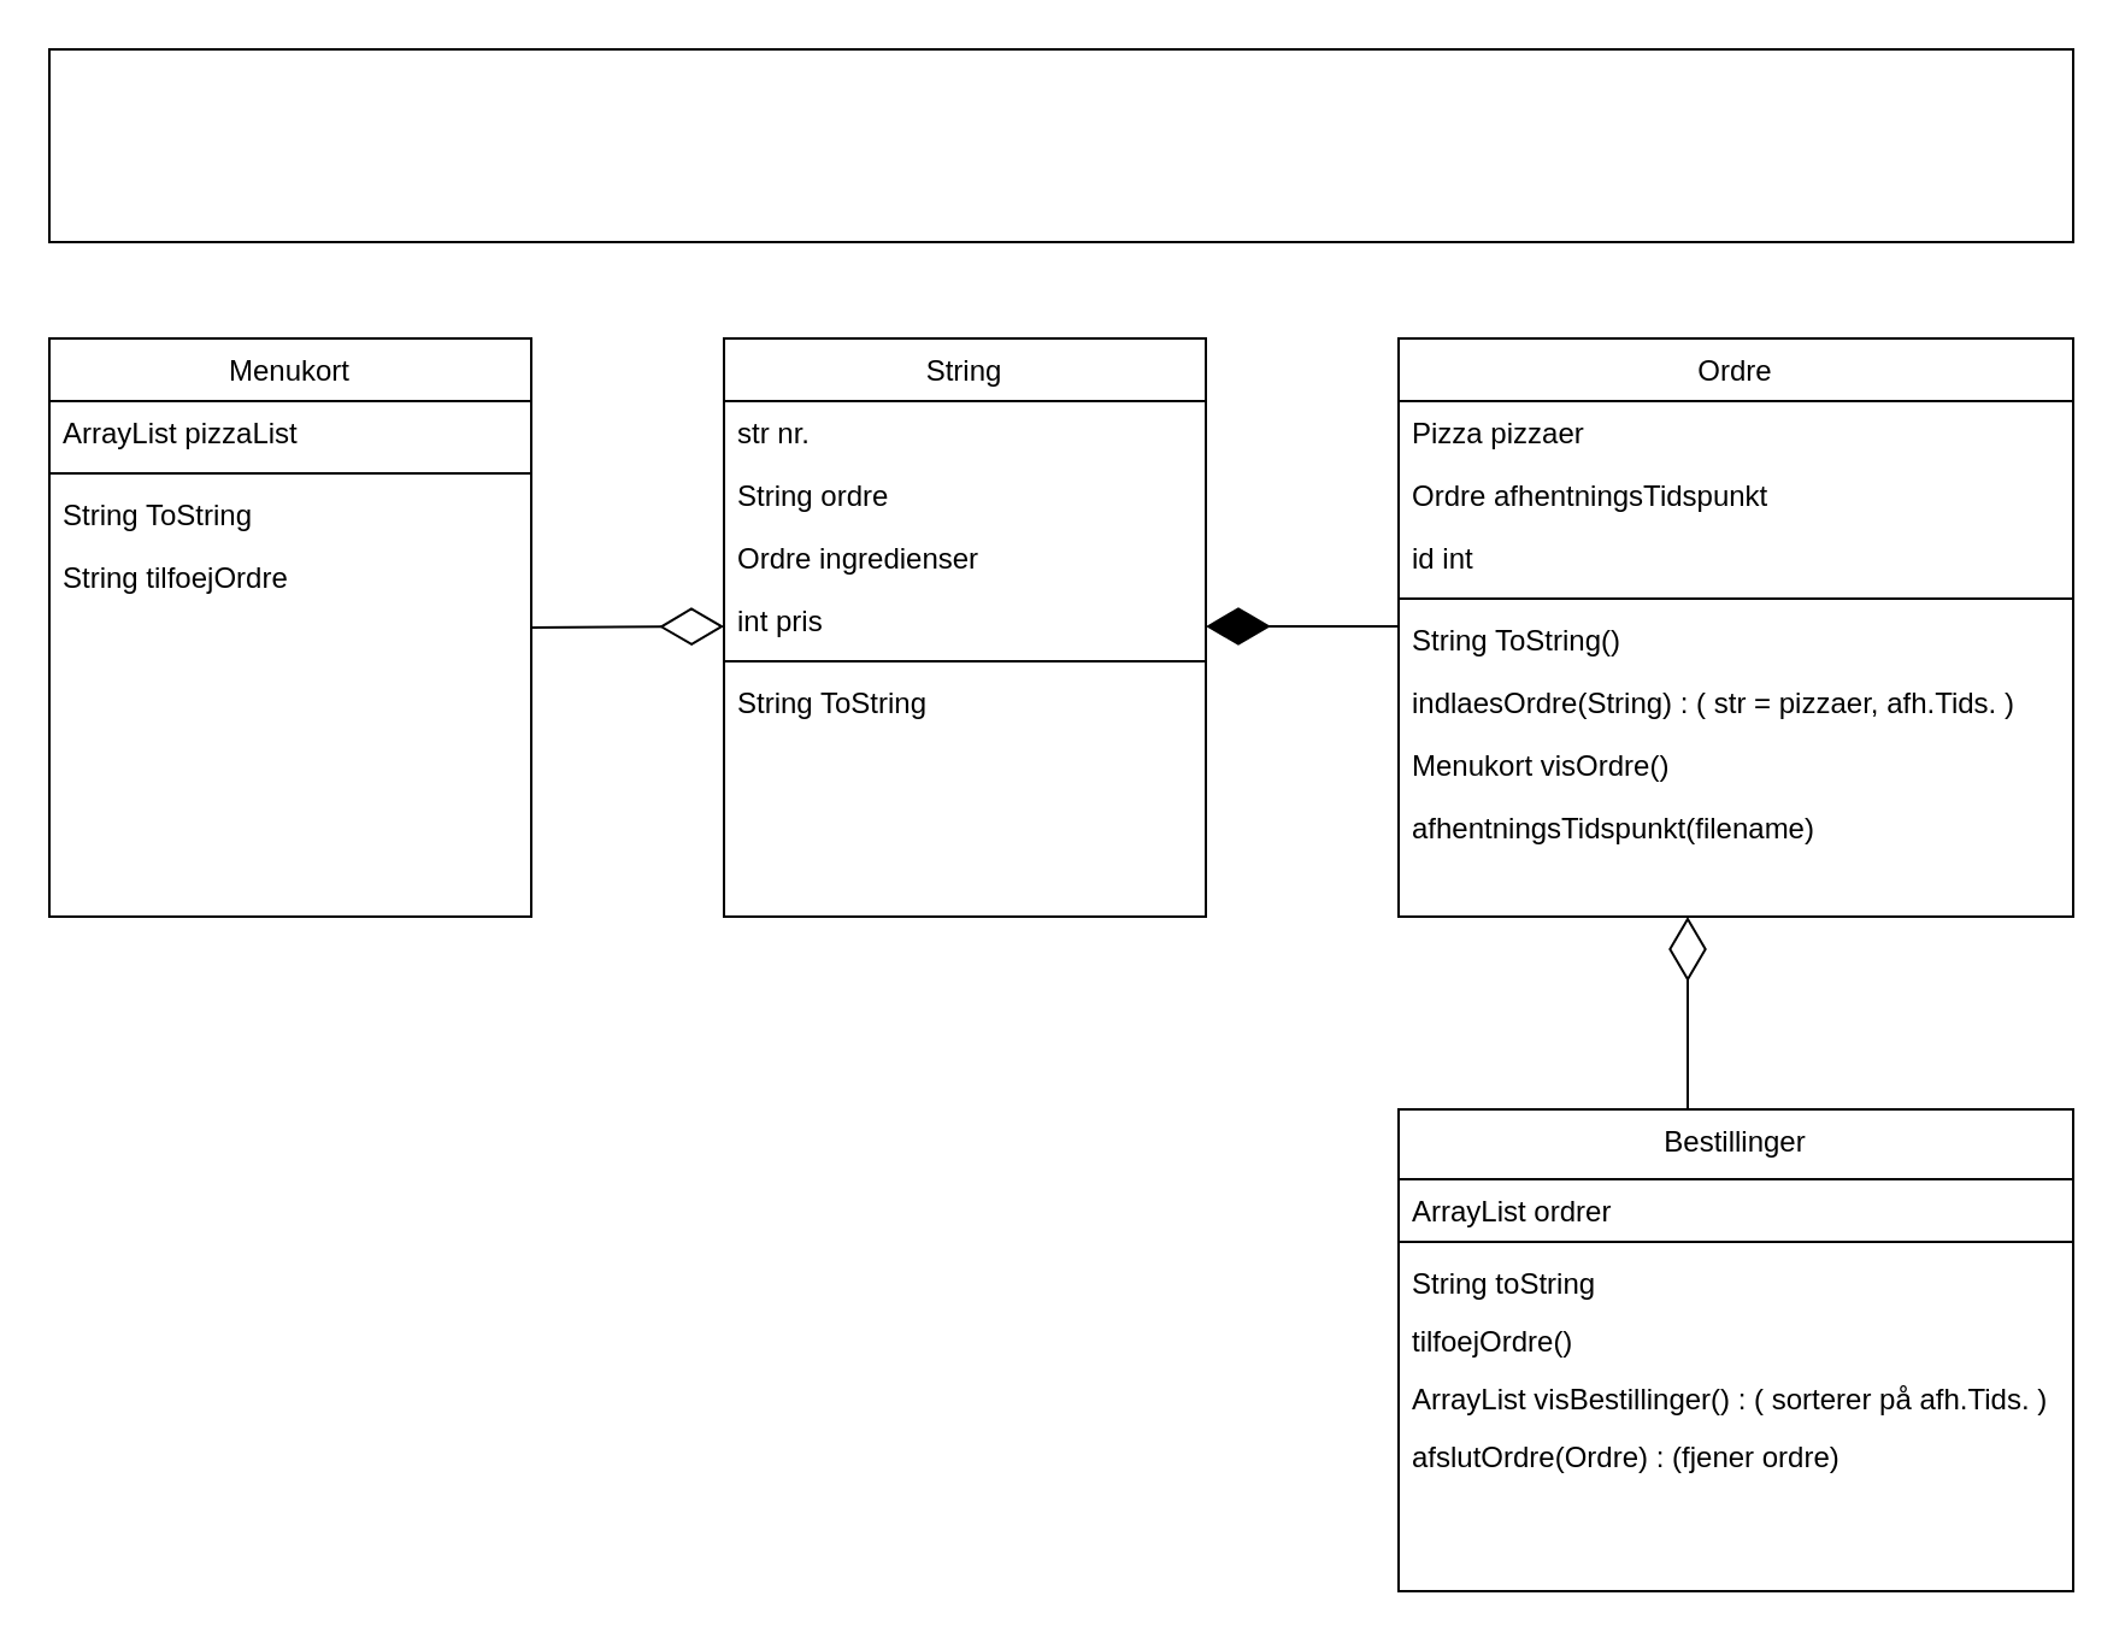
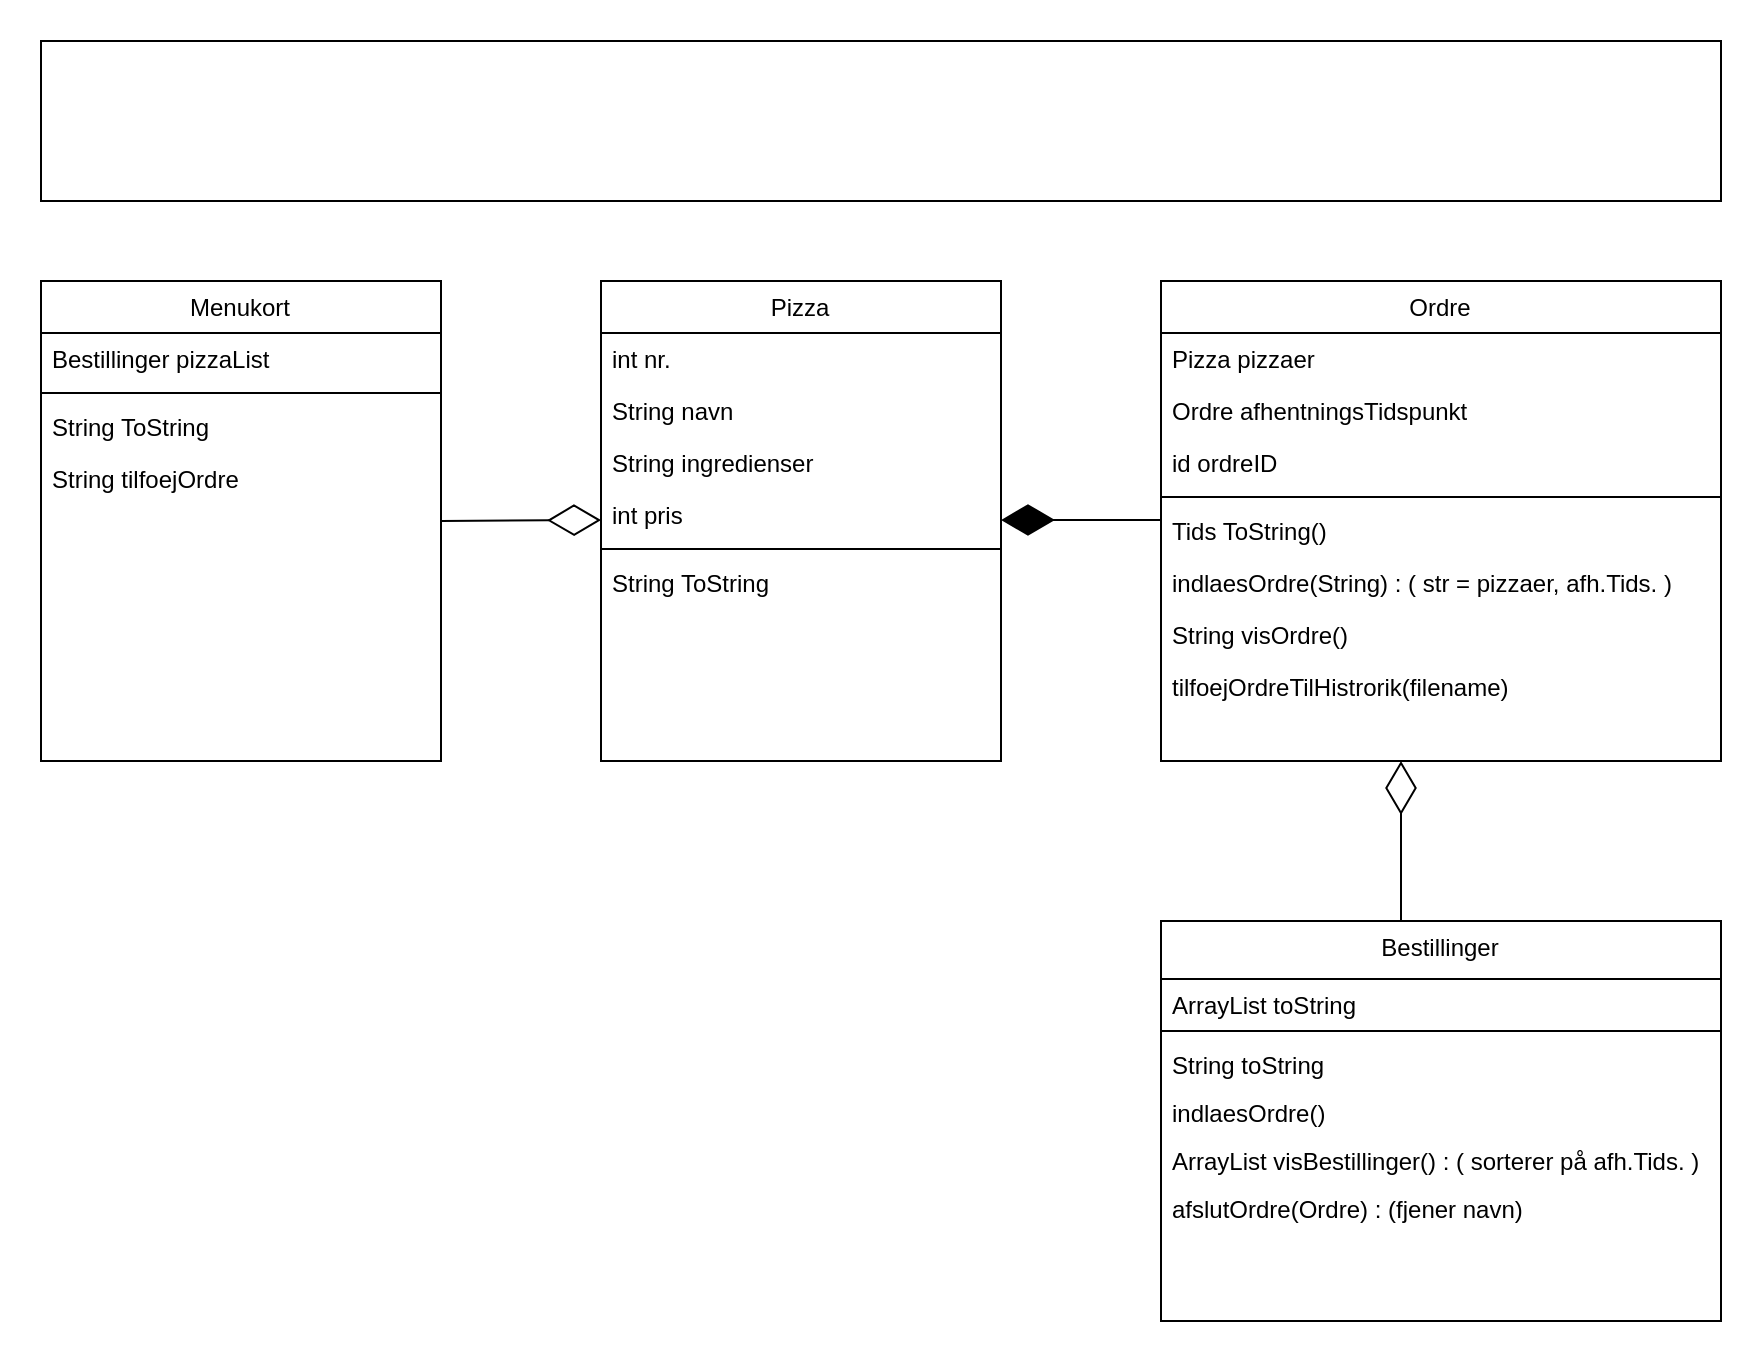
  <mxCell id="0" />
  <mxCell id="1" parent="0" />
  <mxCell id="2" value="" style="endArrow=diamondThin;endFill=1;endSize=24;html=1;" edge="1" parent="1"><mxGeometry width="160" relative="1" as="geometry"><mxPoint x="580" y="259.5" as="sourcePoint" /><mxPoint x="500" y="259.5" as="targetPoint" /></mxGeometry></mxCell>
  <mxCell id="3" value="" style="endArrow=diamondThin;endFill=0;endSize=24;html=1;" edge="1" parent="1"><mxGeometry width="160" relative="1" as="geometry"><mxPoint x="220" y="260" as="sourcePoint" /><mxPoint x="300" y="259.5" as="targetPoint" /></mxGeometry></mxCell>
  <mxCell id="4" value="" style="endArrow=diamondThin;endFill=0;endSize=24;html=1;" edge="1" parent="1"><mxGeometry width="160" relative="1" as="geometry"><mxPoint x="700" y="460.5" as="sourcePoint" /><mxPoint x="700" y="380" as="targetPoint" /></mxGeometry></mxCell>
  <mxCell id="5" value="Menukort" style="swimlane;fontStyle=0;align=center;verticalAlign=top;childLayout=stackLayout;horizontal=1;startSize=26;horizontalStack=0;resizeParent=1;resizeLast=0;collapsible=1;marginBottom=0;rounded=0;shadow=0;strokeWidth=1;" parent="1" vertex="1"><mxGeometry x="20" y="140" width="200" height="240" as="geometry"><mxRectangle x="230" y="140" width="160" height="26" as="alternateBounds" /></mxGeometry></mxCell>
- <mxCell id="6" value="ArrayList pizzaList" style="text;align=left;verticalAlign=top;spacingLeft=4;spacingRight=4;overflow=hidden;rotatable=0;points=[[0,0.5],[1,0.5]];portConstraint=eastwest;" parent="5" vertex="1"><mxGeometry y="26" width="200" height="26" as="geometry" /></mxCell>
+ <mxCell id="6" value="Bestillinger pizzaList" style="text;align=left;verticalAlign=top;spacingLeft=4;spacingRight=4;overflow=hidden;rotatable=0;points=[[0,0.5],[1,0.5]];portConstraint=eastwest;" parent="5" vertex="1"><mxGeometry y="26" width="200" height="26" as="geometry" /></mxCell>
  <mxCell id="7" value="" style="line;html=1;strokeWidth=1;align=left;verticalAlign=middle;spacingTop=-1;spacingLeft=3;spacingRight=3;rotatable=0;labelPosition=right;points=[];portConstraint=eastwest;" parent="5" vertex="1"><mxGeometry y="52" width="200" height="8" as="geometry" /></mxCell>
  <mxCell id="8" value="String ToString" style="text;align=left;verticalAlign=top;spacingLeft=4;spacingRight=4;overflow=hidden;rotatable=0;points=[[0,0.5],[1,0.5]];portConstraint=eastwest;" parent="5" vertex="1"><mxGeometry y="60" width="200" height="26" as="geometry" /></mxCell>
  <mxCell id="9" value="String tilfoejOrdre" style="text;align=left;verticalAlign=top;spacingLeft=4;spacingRight=4;overflow=hidden;rotatable=0;points=[[0,0.5],[1,0.5]];portConstraint=eastwest;" vertex="1" parent="5"><mxGeometry y="86" width="200" height="26" as="geometry" /></mxCell>
- <mxCell id="10" value="String" style="swimlane;fontStyle=0;align=center;verticalAlign=top;childLayout=stackLayout;horizontal=1;startSize=26;horizontalStack=0;resizeParent=1;resizeLast=0;collapsible=1;marginBottom=0;rounded=0;shadow=0;strokeWidth=1;" vertex="1" parent="1"><mxGeometry x="300" y="140" width="200" height="240" as="geometry"><mxRectangle x="230" y="140" width="160" height="26" as="alternateBounds" /></mxGeometry></mxCell>
- <mxCell id="11" value="str nr." style="text;align=left;verticalAlign=top;spacingLeft=4;spacingRight=4;overflow=hidden;rotatable=0;points=[[0,0.5],[1,0.5]];portConstraint=eastwest;" vertex="1" parent="10"><mxGeometry y="26" width="200" height="26" as="geometry" /></mxCell>
- <mxCell id="12" value="String ordre " style="text;align=left;verticalAlign=top;spacingLeft=4;spacingRight=4;overflow=hidden;rotatable=0;points=[[0,0.5],[1,0.5]];portConstraint=eastwest;" vertex="1" parent="10"><mxGeometry y="52" width="200" height="26" as="geometry" /></mxCell>
- <mxCell id="13" value="Ordre ingredienser" style="text;align=left;verticalAlign=top;spacingLeft=4;spacingRight=4;overflow=hidden;rotatable=0;points=[[0,0.5],[1,0.5]];portConstraint=eastwest;" vertex="1" parent="10"><mxGeometry y="78" width="200" height="26" as="geometry" /></mxCell>
+ <mxCell id="10" value="Pizza" style="swimlane;fontStyle=0;align=center;verticalAlign=top;childLayout=stackLayout;horizontal=1;startSize=26;horizontalStack=0;resizeParent=1;resizeLast=0;collapsible=1;marginBottom=0;rounded=0;shadow=0;strokeWidth=1;" vertex="1" parent="1"><mxGeometry x="300" y="140" width="200" height="240" as="geometry"><mxRectangle x="230" y="140" width="160" height="26" as="alternateBounds" /></mxGeometry></mxCell>
+ <mxCell id="11" value="int nr." style="text;align=left;verticalAlign=top;spacingLeft=4;spacingRight=4;overflow=hidden;rotatable=0;points=[[0,0.5],[1,0.5]];portConstraint=eastwest;" vertex="1" parent="10"><mxGeometry y="26" width="200" height="26" as="geometry" /></mxCell>
+ <mxCell id="12" value="String navn " style="text;align=left;verticalAlign=top;spacingLeft=4;spacingRight=4;overflow=hidden;rotatable=0;points=[[0,0.5],[1,0.5]];portConstraint=eastwest;" vertex="1" parent="10"><mxGeometry y="52" width="200" height="26" as="geometry" /></mxCell>
+ <mxCell id="13" value="String ingredienser" style="text;align=left;verticalAlign=top;spacingLeft=4;spacingRight=4;overflow=hidden;rotatable=0;points=[[0,0.5],[1,0.5]];portConstraint=eastwest;" vertex="1" parent="10"><mxGeometry y="78" width="200" height="26" as="geometry" /></mxCell>
  <mxCell id="14" value="int pris" style="text;align=left;verticalAlign=top;spacingLeft=4;spacingRight=4;overflow=hidden;rotatable=0;points=[[0,0.5],[1,0.5]];portConstraint=eastwest;" vertex="1" parent="10"><mxGeometry y="104" width="200" height="26" as="geometry" /></mxCell>
  <mxCell id="15" value="" style="line;html=1;strokeWidth=1;align=left;verticalAlign=middle;spacingTop=-1;spacingLeft=3;spacingRight=3;rotatable=0;labelPosition=right;points=[];portConstraint=eastwest;" vertex="1" parent="10"><mxGeometry y="130" width="200" height="8" as="geometry" /></mxCell>
  <mxCell id="16" value="String ToString" style="text;align=left;verticalAlign=top;spacingLeft=4;spacingRight=4;overflow=hidden;rotatable=0;points=[[0,0.5],[1,0.5]];portConstraint=eastwest;" vertex="1" parent="10"><mxGeometry y="138" width="200" height="26" as="geometry" /></mxCell>
  <mxCell id="17" value="Ordre" style="swimlane;fontStyle=0;align=center;verticalAlign=top;childLayout=stackLayout;horizontal=1;startSize=26;horizontalStack=0;resizeParent=1;resizeLast=0;collapsible=1;marginBottom=0;rounded=0;shadow=0;strokeWidth=1;" vertex="1" parent="1"><mxGeometry x="580" y="140" width="280" height="240" as="geometry"><mxRectangle x="230" y="140" width="160" height="26" as="alternateBounds" /></mxGeometry></mxCell>
  <mxCell id="18" value="Pizza pizzaer" style="text;align=left;verticalAlign=top;spacingLeft=4;spacingRight=4;overflow=hidden;rotatable=0;points=[[0,0.5],[1,0.5]];portConstraint=eastwest;" vertex="1" parent="17"><mxGeometry y="26" width="280" height="26" as="geometry" /></mxCell>
  <mxCell id="19" value="Ordre afhentningsTidspunkt" style="text;align=left;verticalAlign=top;spacingLeft=4;spacingRight=4;overflow=hidden;rotatable=0;points=[[0,0.5],[1,0.5]];portConstraint=eastwest;" vertex="1" parent="17"><mxGeometry y="52" width="280" height="26" as="geometry" /></mxCell>
- <mxCell id="20" value="id int " style="text;align=left;verticalAlign=top;spacingLeft=4;spacingRight=4;overflow=hidden;rotatable=0;points=[[0,0.5],[1,0.5]];portConstraint=eastwest;" vertex="1" parent="17"><mxGeometry y="78" width="280" height="26" as="geometry" /></mxCell>
+ <mxCell id="20" value="id ordreID " style="text;align=left;verticalAlign=top;spacingLeft=4;spacingRight=4;overflow=hidden;rotatable=0;points=[[0,0.5],[1,0.5]];portConstraint=eastwest;" vertex="1" parent="17"><mxGeometry y="78" width="280" height="26" as="geometry" /></mxCell>
  <mxCell id="21" value="" style="line;html=1;strokeWidth=1;align=left;verticalAlign=middle;spacingTop=-1;spacingLeft=3;spacingRight=3;rotatable=0;labelPosition=right;points=[];portConstraint=eastwest;" vertex="1" parent="17"><mxGeometry y="104" width="280" height="8" as="geometry" /></mxCell>
- <mxCell id="22" value="String ToString()" style="text;align=left;verticalAlign=top;spacingLeft=4;spacingRight=4;overflow=hidden;rotatable=0;points=[[0,0.5],[1,0.5]];portConstraint=eastwest;" vertex="1" parent="17"><mxGeometry y="112" width="280" height="26" as="geometry" /></mxCell>
+ <mxCell id="22" value="Tids ToString()" style="text;align=left;verticalAlign=top;spacingLeft=4;spacingRight=4;overflow=hidden;rotatable=0;points=[[0,0.5],[1,0.5]];portConstraint=eastwest;" vertex="1" parent="17"><mxGeometry y="112" width="280" height="26" as="geometry" /></mxCell>
  <mxCell id="23" value="indlaesOrdre(String) : ( str = pizzaer, afh.Tids. )" style="text;align=left;verticalAlign=top;spacingLeft=4;spacingRight=4;overflow=hidden;rotatable=0;points=[[0,0.5],[1,0.5]];portConstraint=eastwest;" vertex="1" parent="17"><mxGeometry y="138" width="280" height="26" as="geometry" /></mxCell>
- <mxCell id="24" value="Menukort visOrdre()" style="text;align=left;verticalAlign=top;spacingLeft=4;spacingRight=4;overflow=hidden;rotatable=0;points=[[0,0.5],[1,0.5]];portConstraint=eastwest;" vertex="1" parent="17"><mxGeometry y="164" width="280" height="26" as="geometry" /></mxCell>
- <mxCell id="25" value="afhentningsTidspunkt(filename)" style="text;align=left;verticalAlign=top;spacingLeft=4;spacingRight=4;overflow=hidden;rotatable=0;points=[[0,0.5],[1,0.5]];portConstraint=eastwest;" vertex="1" parent="17"><mxGeometry y="190" width="280" height="26" as="geometry" /></mxCell>
+ <mxCell id="24" value="String visOrdre()" style="text;align=left;verticalAlign=top;spacingLeft=4;spacingRight=4;overflow=hidden;rotatable=0;points=[[0,0.5],[1,0.5]];portConstraint=eastwest;" vertex="1" parent="17"><mxGeometry y="164" width="280" height="26" as="geometry" /></mxCell>
+ <mxCell id="25" value="tilfoejOrdreTilHistrorik(filename)" style="text;align=left;verticalAlign=top;spacingLeft=4;spacingRight=4;overflow=hidden;rotatable=0;points=[[0,0.5],[1,0.5]];portConstraint=eastwest;" vertex="1" parent="17"><mxGeometry y="190" width="280" height="26" as="geometry" /></mxCell>
  <mxCell id="26" value="Bestillinger" style="swimlane;fontStyle=0;align=center;verticalAlign=top;childLayout=stackLayout;horizontal=1;startSize=29;horizontalStack=0;resizeParent=1;resizeLast=0;collapsible=1;marginBottom=0;rounded=0;shadow=0;strokeWidth=1;" parent="1" vertex="1"><mxGeometry x="580" y="460" width="280" height="200" as="geometry"><mxRectangle x="550" y="140" width="160" height="26" as="alternateBounds" /></mxGeometry></mxCell>
- <mxCell id="27" value="ArrayList ordrer" style="text;align=left;verticalAlign=top;spacingLeft=4;spacingRight=4;overflow=hidden;rotatable=0;points=[[0,0.5],[1,0.5]];portConstraint=eastwest;" parent="26" vertex="1"><mxGeometry y="29" width="280" height="22" as="geometry" /></mxCell>
+ <mxCell id="27" value="ArrayList toString" style="text;align=left;verticalAlign=top;spacingLeft=4;spacingRight=4;overflow=hidden;rotatable=0;points=[[0,0.5],[1,0.5]];portConstraint=eastwest;" parent="26" vertex="1"><mxGeometry y="29" width="280" height="22" as="geometry" /></mxCell>
  <mxCell id="28" value="" style="line;html=1;strokeWidth=1;align=left;verticalAlign=middle;spacingTop=-1;spacingLeft=3;spacingRight=3;rotatable=0;labelPosition=right;points=[];portConstraint=eastwest;" parent="26" vertex="1"><mxGeometry y="51" width="280" height="8" as="geometry" /></mxCell>
  <mxCell id="29" value="String toString" style="text;align=left;verticalAlign=top;spacingLeft=4;spacingRight=4;overflow=hidden;rotatable=0;points=[[0,0.5],[1,0.5]];portConstraint=eastwest;rounded=0;shadow=0;html=0;" parent="26" vertex="1"><mxGeometry y="59" width="280" height="24" as="geometry" /></mxCell>
- <mxCell id="30" value="tilfoejOrdre()" style="text;align=left;verticalAlign=top;spacingLeft=4;spacingRight=4;overflow=hidden;rotatable=0;points=[[0,0.5],[1,0.5]];portConstraint=eastwest;rounded=0;shadow=0;html=0;" vertex="1" parent="26"><mxGeometry y="83" width="280" height="24" as="geometry" /></mxCell>
+ <mxCell id="30" value="indlaesOrdre()" style="text;align=left;verticalAlign=top;spacingLeft=4;spacingRight=4;overflow=hidden;rotatable=0;points=[[0,0.5],[1,0.5]];portConstraint=eastwest;rounded=0;shadow=0;html=0;" vertex="1" parent="26"><mxGeometry y="83" width="280" height="24" as="geometry" /></mxCell>
  <mxCell id="31" value="ArrayList visBestillinger() : ( sorterer på afh.Tids. )" style="text;align=left;verticalAlign=top;spacingLeft=4;spacingRight=4;overflow=hidden;rotatable=0;points=[[0,0.5],[1,0.5]];portConstraint=eastwest;rounded=0;shadow=0;html=0;" vertex="1" parent="26"><mxGeometry y="107" width="280" height="24" as="geometry" /></mxCell>
- <mxCell id="32" value="afslutOrdre(Ordre) : (fjener ordre)" style="text;align=left;verticalAlign=top;spacingLeft=4;spacingRight=4;overflow=hidden;rotatable=0;points=[[0,0.5],[1,0.5]];portConstraint=eastwest;rounded=0;shadow=0;html=0;" vertex="1" parent="26"><mxGeometry y="131" width="280" height="24" as="geometry" /></mxCell>
+ <mxCell id="32" value="afslutOrdre(Ordre) : (fjener navn)" style="text;align=left;verticalAlign=top;spacingLeft=4;spacingRight=4;overflow=hidden;rotatable=0;points=[[0,0.5],[1,0.5]];portConstraint=eastwest;rounded=0;shadow=0;html=0;" vertex="1" parent="26"><mxGeometry y="131" width="280" height="24" as="geometry" /></mxCell>
  <mxCell id="33" value="" style="rounded=0;whiteSpace=wrap;html=1;" vertex="1" parent="1"><mxGeometry x="20" y="20" width="840" height="80" as="geometry" /></mxCell>
